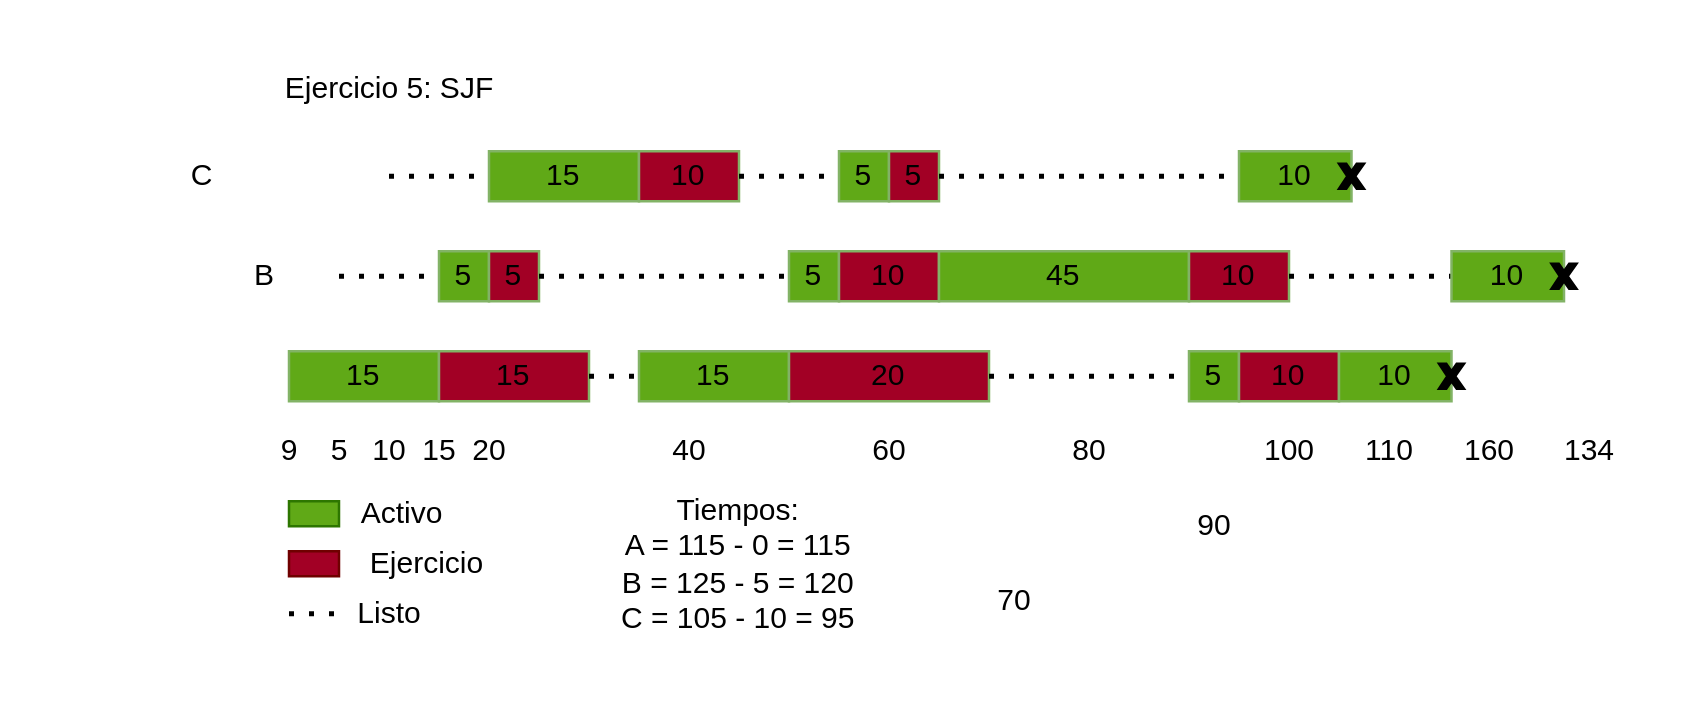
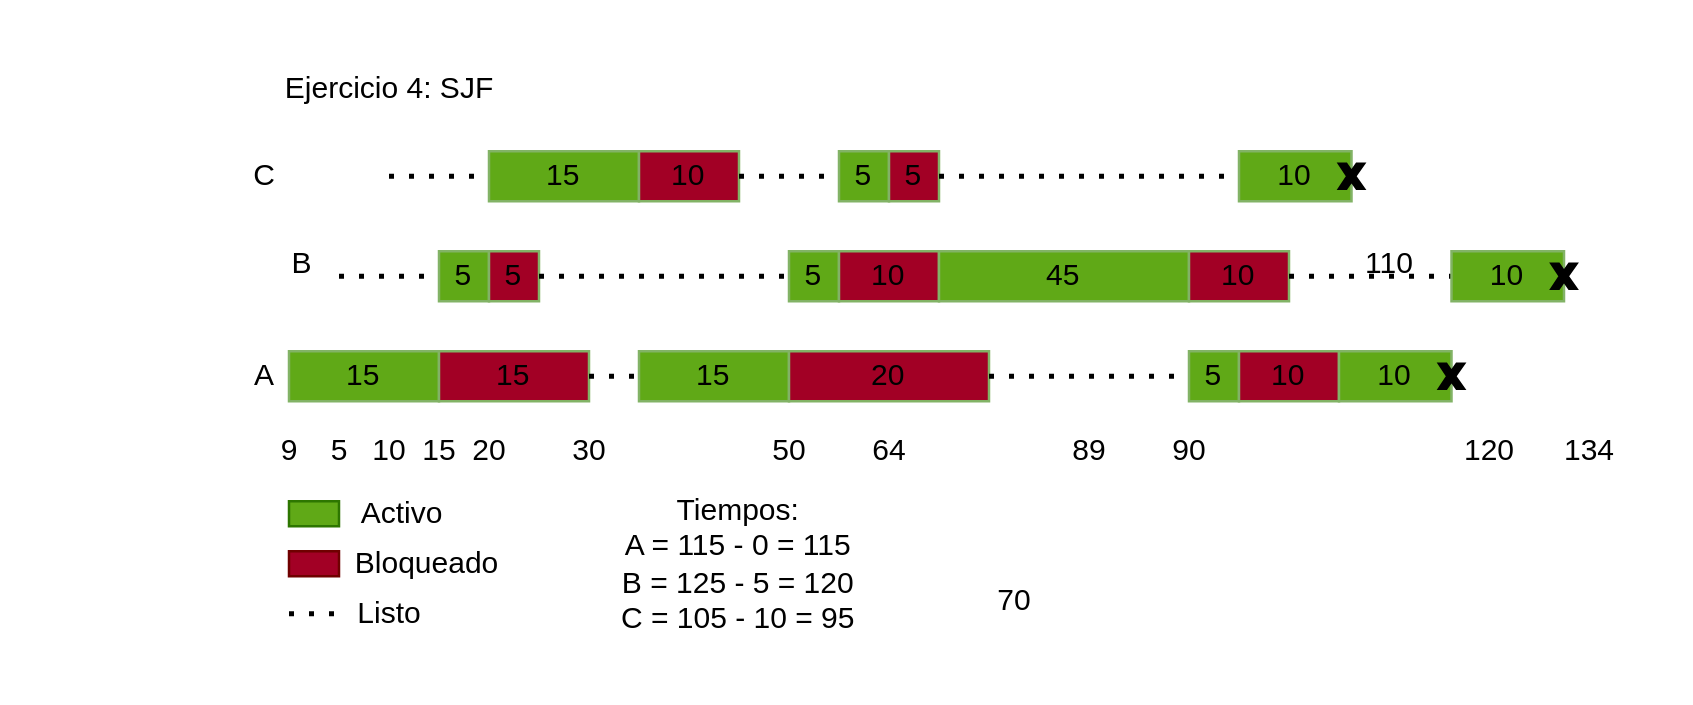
  <mxCell id="0" />
  <mxCell id="1" parent="0" />
- <mxCell id="2" value="C" style="text;html=1;align=center;verticalAlign=middle;resizable=0;points=[];autosize=1;strokeColor=none;fillColor=none;" parent="1" vertex="1"><mxGeometry x="70" y="60" width="20" height="20" as="geometry" /></mxCell>
- <mxCell id="3" value="B" style="text;html=1;align=center;verticalAlign=middle;resizable=0;points=[];autosize=1;strokeColor=none;fillColor=none;" parent="1" vertex="1"><mxGeometry x="95" y="100" width="20" height="20" as="geometry" /></mxCell>
+ <mxCell id="2" value="C" style="text;html=1;align=center;verticalAlign=middle;resizable=0;points=[];autosize=1;strokeColor=none;fillColor=none;" parent="1" vertex="1"><mxGeometry x="95" y="60" width="20" height="20" as="geometry" /></mxCell>
+ <mxCell id="3" value="B" style="text;html=1;align=center;verticalAlign=middle;resizable=0;points=[];autosize=1;strokeColor=none;fillColor=none;" parent="1" vertex="1"><mxGeometry x="110" y="95" width="20" height="20" as="geometry" /></mxCell>
+ <mxCell id="4" value="A" style="text;html=1;align=center;verticalAlign=middle;resizable=0;points=[];autosize=1;strokeColor=none;fillColor=none;" parent="1" vertex="1"><mxGeometry x="95" y="140" width="20" height="20" as="geometry" /></mxCell>
  <mxCell id="5" value="10" style="text;html=1;align=center;verticalAlign=middle;resizable=0;points=[];autosize=1;strokeColor=none;fillColor=none;" parent="1" vertex="1"><mxGeometry x="140" y="170" width="30" height="20" as="geometry" /></mxCell>
  <mxCell id="6" value="20" style="text;html=1;align=center;verticalAlign=middle;resizable=0;points=[];autosize=1;strokeColor=none;fillColor=none;" parent="1" vertex="1"><mxGeometry x="180" y="170" width="30" height="20" as="geometry" /></mxCell>
- <mxCell id="8" value="40" style="text;html=1;align=center;verticalAlign=middle;resizable=0;points=[];autosize=1;strokeColor=none;fillColor=none;" parent="1" vertex="1"><mxGeometry x="260" y="170" width="30" height="20" as="geometry" /></mxCell>
- <mxCell id="10" value="60" style="text;html=1;align=center;verticalAlign=middle;resizable=0;points=[];autosize=1;strokeColor=none;fillColor=none;" parent="1" vertex="1"><mxGeometry x="340" y="170" width="30" height="20" as="geometry" /></mxCell>
+ <mxCell id="7" value="30" style="text;html=1;align=center;verticalAlign=middle;resizable=0;points=[];autosize=1;strokeColor=none;fillColor=none;" parent="1" vertex="1"><mxGeometry x="220" y="170" width="30" height="20" as="geometry" /></mxCell>
+ <mxCell id="9" value="50" style="text;html=1;align=center;verticalAlign=middle;resizable=0;points=[];autosize=1;strokeColor=none;fillColor=none;" parent="1" vertex="1"><mxGeometry x="300" y="170" width="30" height="20" as="geometry" /></mxCell>
+ <mxCell id="10" value="64" style="text;html=1;align=center;verticalAlign=middle;resizable=0;points=[];autosize=1;strokeColor=none;fillColor=none;" parent="1" vertex="1"><mxGeometry x="340" y="170" width="30" height="20" as="geometry" /></mxCell>
  <mxCell id="11" value="70" style="text;html=1;align=center;verticalAlign=middle;resizable=0;points=[];autosize=1;strokeColor=none;fillColor=none;" parent="1" vertex="1"><mxGeometry x="390" y="230" width="30" height="20" as="geometry" /></mxCell>
- <mxCell id="12" value="80" style="text;html=1;align=center;verticalAlign=middle;resizable=0;points=[];autosize=1;strokeColor=none;fillColor=none;" parent="1" vertex="1"><mxGeometry x="420" y="170" width="30" height="20" as="geometry" /></mxCell>
- <mxCell id="13" value="90" style="text;html=1;align=center;verticalAlign=middle;resizable=0;points=[];autosize=1;strokeColor=none;fillColor=none;" parent="1" vertex="1"><mxGeometry x="470" y="200" width="30" height="20" as="geometry" /></mxCell>
- <mxCell id="14" value="100" style="text;html=1;align=center;verticalAlign=middle;resizable=0;points=[];autosize=1;strokeColor=none;fillColor=none;" parent="1" vertex="1"><mxGeometry x="495" y="170" width="40" height="20" as="geometry" /></mxCell>
- <mxCell id="15" value="110" style="text;html=1;align=center;verticalAlign=middle;resizable=0;points=[];autosize=1;strokeColor=none;fillColor=none;" parent="1" vertex="1"><mxGeometry x="540" y="170" width="30" height="20" as="geometry" /></mxCell>
- <mxCell id="16" value="160" style="text;html=1;align=center;verticalAlign=middle;resizable=0;points=[];autosize=1;strokeColor=none;fillColor=none;" parent="1" vertex="1"><mxGeometry x="575" y="170" width="40" height="20" as="geometry" /></mxCell>
- <mxCell id="17" value="&lt;span style=&quot;white-space: pre;&quot;&gt;&#09;&lt;/span&gt;&lt;span style=&quot;white-space: pre;&quot;&gt;&#09;&lt;/span&gt;&lt;span style=&quot;white-space: pre;&quot;&gt;&#09;&lt;/span&gt;Ejercicio 5: SJF" style="text;html=1;align=center;verticalAlign=middle;resizable=0;points=[];autosize=1;strokeColor=none;fillColor=none;" parent="1" vertex="1"><mxGeometry x="20" y="20" width="190" height="30" as="geometry" /></mxCell>
+ <mxCell id="12" value="89" style="text;html=1;align=center;verticalAlign=middle;resizable=0;points=[];autosize=1;strokeColor=none;fillColor=none;" parent="1" vertex="1"><mxGeometry x="420" y="170" width="30" height="20" as="geometry" /></mxCell>
+ <mxCell id="13" value="90" style="text;html=1;align=center;verticalAlign=middle;resizable=0;points=[];autosize=1;strokeColor=none;fillColor=none;" parent="1" vertex="1"><mxGeometry x="460" y="170" width="30" height="20" as="geometry" /></mxCell>
+ <mxCell id="15" value="110" style="text;html=1;align=center;verticalAlign=middle;resizable=0;points=[];autosize=1;strokeColor=none;fillColor=none;" parent="1" vertex="1"><mxGeometry x="540" y="95" width="30" height="20" as="geometry" /></mxCell>
+ <mxCell id="16" value="120" style="text;html=1;align=center;verticalAlign=middle;resizable=0;points=[];autosize=1;strokeColor=none;fillColor=none;" parent="1" vertex="1"><mxGeometry x="575" y="170" width="40" height="20" as="geometry" /></mxCell>
+ <mxCell id="17" value="&lt;span style=&quot;white-space: pre;&quot;&gt;&#09;&lt;/span&gt;&lt;span style=&quot;white-space: pre;&quot;&gt;&#09;&lt;/span&gt;&lt;span style=&quot;white-space: pre;&quot;&gt;&#09;&lt;/span&gt;Ejercicio 4: SJF" style="text;html=1;align=center;verticalAlign=middle;resizable=0;points=[];autosize=1;strokeColor=none;fillColor=none;" parent="1" vertex="1"><mxGeometry x="20" y="20" width="190" height="30" as="geometry" /></mxCell>
  <mxCell id="18" value="5" style="text;html=1;align=center;verticalAlign=middle;resizable=0;points=[];autosize=1;strokeColor=none;fillColor=none;" parent="1" vertex="1"><mxGeometry x="125" y="170" width="20" height="20" as="geometry" /></mxCell>
  <mxCell id="19" value="15" style="text;html=1;align=center;verticalAlign=middle;resizable=0;points=[];autosize=1;strokeColor=none;fillColor=none;" parent="1" vertex="1"><mxGeometry x="160" y="170" width="30" height="20" as="geometry" /></mxCell>
  <mxCell id="20" value="9" style="text;html=1;align=center;verticalAlign=middle;resizable=0;points=[];autosize=1;strokeColor=none;fillColor=none;" parent="1" vertex="1"><mxGeometry x="100" y="165" width="30" height="30" as="geometry" /></mxCell>
  <mxCell id="21" value="" style="rounded=0;whiteSpace=wrap;html=1;fillColor=#a20025;fontColor=#ffffff;strokeColor=#6F0000;" parent="1" vertex="1"><mxGeometry x="115" y="220" width="20" height="10" as="geometry" /></mxCell>
  <mxCell id="22" value="" style="rounded=0;whiteSpace=wrap;html=1;fillColor=#60a917;fontColor=#ffffff;strokeColor=#2D7600;" parent="1" vertex="1"><mxGeometry x="115" y="200" width="20" height="10" as="geometry" /></mxCell>
  <mxCell id="23" value="Activo" style="text;html=1;align=center;verticalAlign=middle;resizable=0;points=[];autosize=1;strokeColor=none;fillColor=none;" parent="1" vertex="1"><mxGeometry x="130" y="190" width="60" height="30" as="geometry" /></mxCell>
- <mxCell id="24" value="Ejercicio" style="text;html=1;align=center;verticalAlign=middle;resizable=0;points=[];autosize=1;strokeColor=none;fillColor=none;" parent="1" vertex="1"><mxGeometry x="130" y="210" width="80" height="30" as="geometry" /></mxCell>
+ <mxCell id="24" value="Bloqueado" style="text;html=1;align=center;verticalAlign=middle;resizable=0;points=[];autosize=1;strokeColor=none;fillColor=none;" parent="1" vertex="1"><mxGeometry x="130" y="210" width="80" height="30" as="geometry" /></mxCell>
  <mxCell id="25" value="" style="endArrow=none;dashed=1;html=1;dashPattern=1 3;strokeWidth=2;rounded=0;entryX=0.1;entryY=0.5;entryDx=0;entryDy=0;entryPerimeter=0;" parent="1" target="26" edge="1"><mxGeometry width="50" height="50" relative="1" as="geometry"><mxPoint x="115" y="245" as="sourcePoint" /><mxPoint x="235" y="190" as="targetPoint" /><Array as="points"><mxPoint x="125" y="245" /></Array></mxGeometry></mxCell>
  <mxCell id="26" value="Listo" style="text;html=1;align=center;verticalAlign=middle;resizable=0;points=[];autosize=1;strokeColor=none;fillColor=none;" parent="1" vertex="1"><mxGeometry x="130" y="230" width="50" height="30" as="geometry" /></mxCell>
  <mxCell id="27" value="134" style="text;html=1;align=center;verticalAlign=middle;resizable=0;points=[];autosize=1;strokeColor=none;fillColor=none;" parent="1" vertex="1"><mxGeometry x="615" y="165" width="40" height="30" as="geometry" /></mxCell>
  <mxCell id="28" value="Tiempos:&lt;br&gt;A = 115 -&amp;nbsp;0 = 115&lt;br&gt;B = 125 - 5 = 120&lt;br&gt;C = 105 - 10 = 95" style="text;html=1;strokeColor=none;fillColor=none;align=center;verticalAlign=middle;whiteSpace=wrap;rounded=0;" parent="1" vertex="1"><mxGeometry x="235" y="210" width="120" height="30" as="geometry" /></mxCell>
  <mxCell id="29" value="15" style="rounded=0;whiteSpace=wrap;html=1;fillColor=#60A917;strokeColor=#82b366;" parent="1" vertex="1"><mxGeometry x="115" y="140" width="60" height="20" as="geometry" /></mxCell>
  <mxCell id="30" value="15" style="rounded=0;whiteSpace=wrap;html=1;fillColor=#A20025;strokeColor=#82b366;" vertex="1" parent="1"><mxGeometry x="175" y="140" width="60" height="20" as="geometry" /></mxCell>
  <mxCell id="31" value="" style="endArrow=none;dashed=1;html=1;dashPattern=1 3;strokeWidth=2;rounded=0;" edge="1" parent="1"><mxGeometry width="50" height="50" relative="1" as="geometry"><mxPoint x="135" y="110" as="sourcePoint" /><mxPoint x="175" y="110" as="targetPoint" /><Array as="points"><mxPoint x="155" y="110" /></Array></mxGeometry></mxCell>
  <mxCell id="32" value="5" style="rounded=0;whiteSpace=wrap;html=1;fillColor=#60A917;strokeColor=#82b366;" vertex="1" parent="1"><mxGeometry x="175" y="100" width="20" height="20" as="geometry" /></mxCell>
  <mxCell id="33" value="5" style="rounded=0;whiteSpace=wrap;html=1;fillColor=#A20025;strokeColor=#82b366;" vertex="1" parent="1"><mxGeometry x="195" y="100" width="20" height="20" as="geometry" /></mxCell>
  <mxCell id="34" value="" style="endArrow=none;dashed=1;html=1;dashPattern=1 3;strokeWidth=2;rounded=0;" edge="1" parent="1"><mxGeometry width="50" height="50" relative="1" as="geometry"><mxPoint x="155" y="70" as="sourcePoint" /><mxPoint x="195" y="70" as="targetPoint" /><Array as="points"><mxPoint x="165" y="70" /></Array></mxGeometry></mxCell>
  <mxCell id="35" value="15" style="rounded=0;whiteSpace=wrap;html=1;fillColor=#60A917;strokeColor=#82b366;" vertex="1" parent="1"><mxGeometry x="195" y="60" width="60" height="20" as="geometry" /></mxCell>
  <mxCell id="36" value="10" style="rounded=0;whiteSpace=wrap;html=1;fillColor=#A20025;strokeColor=#82b366;" vertex="1" parent="1"><mxGeometry x="255" y="60" width="40" height="20" as="geometry" /></mxCell>
  <mxCell id="37" value="" style="endArrow=none;dashed=1;html=1;dashPattern=1 3;strokeWidth=2;rounded=0;entryX=0.1;entryY=0.5;entryDx=0;entryDy=0;entryPerimeter=0;" edge="1" parent="1"><mxGeometry width="50" height="50" relative="1" as="geometry"><mxPoint x="235" y="150" as="sourcePoint" /><mxPoint x="255" y="150" as="targetPoint" /><Array as="points"><mxPoint x="245" y="150" /></Array></mxGeometry></mxCell>
  <mxCell id="38" value="15" style="rounded=0;whiteSpace=wrap;html=1;fillColor=#60A917;strokeColor=#82b366;" vertex="1" parent="1"><mxGeometry x="255" y="140" width="60" height="20" as="geometry" /></mxCell>
  <mxCell id="39" value="20" style="rounded=0;whiteSpace=wrap;html=1;fillColor=#A20025;strokeColor=#82b366;" vertex="1" parent="1"><mxGeometry x="315" y="140" width="80" height="20" as="geometry" /></mxCell>
  <mxCell id="40" value="" style="endArrow=none;dashed=1;html=1;dashPattern=1 3;strokeWidth=2;rounded=0;exitX=1;exitY=0.5;exitDx=0;exitDy=0;" edge="1" parent="1" source="33"><mxGeometry width="50" height="50" relative="1" as="geometry"><mxPoint x="235" y="110" as="sourcePoint" /><mxPoint x="315" y="110" as="targetPoint" /><Array as="points"><mxPoint x="245" y="110" /></Array></mxGeometry></mxCell>
  <mxCell id="41" value="5" style="rounded=0;whiteSpace=wrap;html=1;fillColor=#60A917;strokeColor=#82b366;" vertex="1" parent="1"><mxGeometry x="315" y="100" width="20" height="20" as="geometry" /></mxCell>
  <mxCell id="42" value="10" style="rounded=0;whiteSpace=wrap;html=1;fillColor=#A20025;strokeColor=#82b366;" vertex="1" parent="1"><mxGeometry x="335" y="100" width="40" height="20" as="geometry" /></mxCell>
  <mxCell id="43" value="" style="endArrow=none;dashed=1;html=1;dashPattern=1 3;strokeWidth=2;rounded=0;exitX=1;exitY=0.5;exitDx=0;exitDy=0;" edge="1" parent="1" source="36"><mxGeometry width="50" height="50" relative="1" as="geometry"><mxPoint x="335" y="70" as="sourcePoint" /><mxPoint x="335" y="70" as="targetPoint" /><Array as="points" /></mxGeometry></mxCell>
  <mxCell id="44" value="5" style="rounded=0;whiteSpace=wrap;html=1;fillColor=#60A917;strokeColor=#82b366;" vertex="1" parent="1"><mxGeometry x="335" y="60" width="20" height="20" as="geometry" /></mxCell>
  <mxCell id="45" value="5" style="rounded=0;whiteSpace=wrap;html=1;fillColor=#A20025;strokeColor=#82b366;" vertex="1" parent="1"><mxGeometry x="355" y="60" width="20" height="20" as="geometry" /></mxCell>
  <mxCell id="46" value="45" style="rounded=0;whiteSpace=wrap;html=1;fillColor=#60A917;strokeColor=#82b366;" vertex="1" parent="1"><mxGeometry x="375" y="100" width="100" height="20" as="geometry" /></mxCell>
  <mxCell id="47" value="10" style="rounded=0;whiteSpace=wrap;html=1;fillColor=#A20025;strokeColor=#82b366;" vertex="1" parent="1"><mxGeometry x="475" y="100" width="40" height="20" as="geometry" /></mxCell>
  <mxCell id="48" value="" style="endArrow=none;dashed=1;html=1;dashPattern=1 3;strokeWidth=2;rounded=0;exitX=1;exitY=0.5;exitDx=0;exitDy=0;" edge="1" parent="1" source="39"><mxGeometry width="50" height="50" relative="1" as="geometry"><mxPoint x="415" y="150" as="sourcePoint" /><mxPoint x="475" y="150" as="targetPoint" /><Array as="points"><mxPoint x="425" y="150" /></Array></mxGeometry></mxCell>
  <mxCell id="49" value="" style="endArrow=none;dashed=1;html=1;dashPattern=1 3;strokeWidth=2;rounded=0;exitX=1;exitY=0.5;exitDx=0;exitDy=0;" edge="1" parent="1" source="45"><mxGeometry width="50" height="50" relative="1" as="geometry"><mxPoint x="415" y="70" as="sourcePoint" /><mxPoint x="495" y="70" as="targetPoint" /><Array as="points" /></mxGeometry></mxCell>
  <mxCell id="50" value="5" style="rounded=0;whiteSpace=wrap;html=1;fillColor=#60A917;strokeColor=#82b366;" vertex="1" parent="1"><mxGeometry x="475" y="140" width="20" height="20" as="geometry" /></mxCell>
  <mxCell id="51" value="10" style="rounded=0;whiteSpace=wrap;html=1;fillColor=#A20025;strokeColor=#82b366;" vertex="1" parent="1"><mxGeometry x="495" y="140" width="40" height="20" as="geometry" /></mxCell>
  <mxCell id="52" value="" style="endArrow=none;dashed=1;html=1;dashPattern=1 3;strokeWidth=2;rounded=0;exitX=1;exitY=0.5;exitDx=0;exitDy=0;entryX=0;entryY=0.5;entryDx=0;entryDy=0;" edge="1" parent="1" source="47" target="55"><mxGeometry width="50" height="50" relative="1" as="geometry"><mxPoint x="535" y="110" as="sourcePoint" /><mxPoint x="575" y="110" as="targetPoint" /><Array as="points" /></mxGeometry></mxCell>
  <mxCell id="53" value="10" style="rounded=0;whiteSpace=wrap;html=1;fillColor=#60A917;strokeColor=#82b366;" vertex="1" parent="1"><mxGeometry x="495" y="60" width="45" height="20" as="geometry" /></mxCell>
  <mxCell id="54" value="10" style="rounded=0;whiteSpace=wrap;html=1;fillColor=#60A917;strokeColor=#82b366;" vertex="1" parent="1"><mxGeometry x="535" y="140" width="45" height="20" as="geometry" /></mxCell>
  <mxCell id="55" value="10" style="rounded=0;whiteSpace=wrap;html=1;fillColor=#60A917;strokeColor=#82b366;" vertex="1" parent="1"><mxGeometry x="580" y="100" width="45" height="20" as="geometry" /></mxCell>
  <mxCell id="56" value="" style="verticalLabelPosition=bottom;verticalAlign=top;html=1;shape=mxgraph.basic.x;fillColor=#000000;" vertex="1" parent="1"><mxGeometry x="575" y="145" width="10" height="10" as="geometry" /></mxCell>
  <mxCell id="57" value="" style="verticalLabelPosition=bottom;verticalAlign=top;html=1;shape=mxgraph.basic.x;fillColor=#000000;spacingLeft=0;" vertex="1" parent="1"><mxGeometry x="620" y="105" width="10" height="10" as="geometry" /></mxCell>
  <mxCell id="58" value="" style="verticalLabelPosition=bottom;verticalAlign=top;html=1;shape=mxgraph.basic.x;fillColor=#000000;" vertex="1" parent="1"><mxGeometry x="535" y="65" width="10" height="10" as="geometry" /></mxCell>
